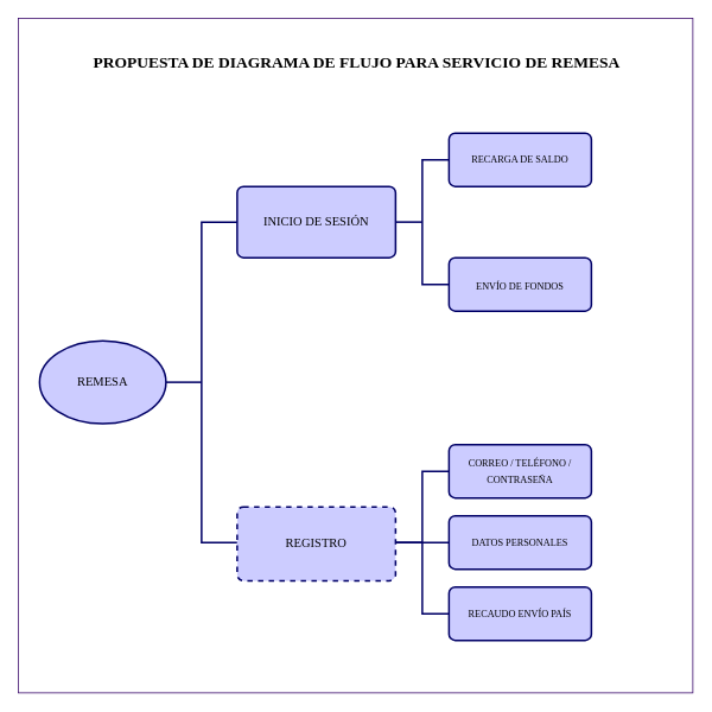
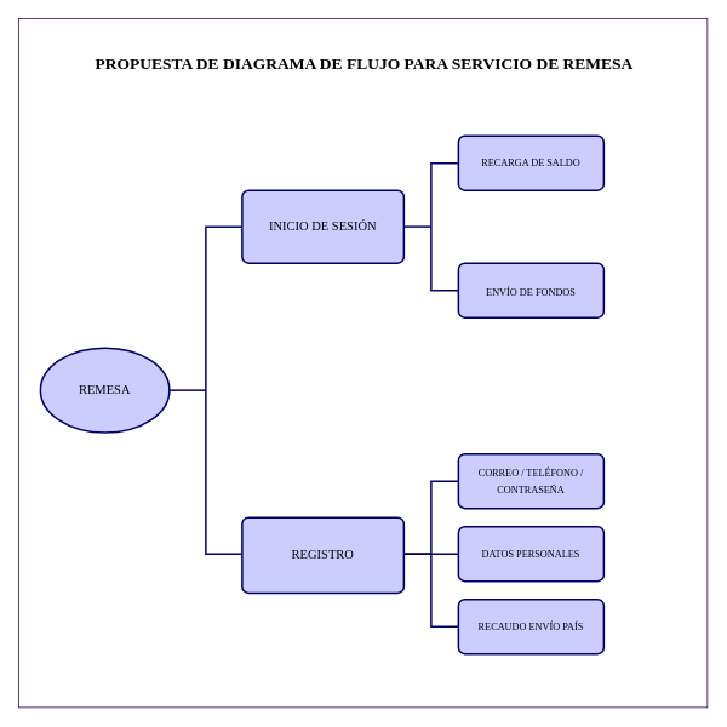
  <mxCell id="0" />
  <mxCell id="1" parent="0" />
  <mxCell id="2" value="" style="whiteSpace=wrap;html=1;aspect=fixed;strokeColor=#330066;" vertex="1" parent="1"><mxGeometry x="20" y="20" width="758" height="758" as="geometry" /></mxCell>
  <mxCell id="3" value="" style="strokeWidth=2;html=1;shape=mxgraph.flowchart.annotation_2;align=left;labelPosition=right;pointerEvents=1;fillColor=#000066;strokeColor=#000066;" vertex="1" parent="1"><mxGeometry x="186" y="249" width="80" height="360" as="geometry" /></mxCell>
  <mxCell id="4" value="&lt;div align=&quot;center&quot;&gt;&lt;h1&gt;&lt;b&gt;&lt;font style=&quot;font-size: 18px;&quot; face=&quot;Comic Sans MS&quot;&gt;PROPUESTA DE DIAGRAMA DE FLUJO PARA SERVICIO DE REMESA&lt;/font&gt;&lt;/b&gt;&lt;/h1&gt;&lt;/div&gt;" style="text;html=1;align=center;verticalAlign=middle;resizable=0;points=[];autosize=1;strokeColor=none;fillColor=none;" vertex="1" parent="1"><mxGeometry x="45" y="33" width="710" height="70" as="geometry" /></mxCell>
  <mxCell id="5" value="&lt;font face=&quot;Comic Sans MS&quot; style=&quot;font-size: 14px;&quot;&gt;REMESA&lt;/font&gt;" style="strokeWidth=2;html=1;shape=mxgraph.flowchart.start_1;whiteSpace=wrap;strokeColor=#000066;fillColor=#CCCCFF;" vertex="1" parent="1"><mxGeometry x="44" y="382.5" width="142" height="93" as="geometry" /></mxCell>
  <mxCell id="6" value="&lt;font face=&quot;Comic Sans MS&quot; style=&quot;font-size: 14px;&quot;&gt;INICIO DE SESIÓN&lt;/font&gt;" style="rounded=1;whiteSpace=wrap;html=1;absoluteArcSize=1;arcSize=14;strokeWidth=2;strokeColor=#000066;fillColor=#CCCCFF;" vertex="1" parent="1"><mxGeometry x="266" y="209" width="178" height="80" as="geometry" /></mxCell>
- <mxCell id="7" value="&lt;font style=&quot;font-size: 14px;&quot; face=&quot;Comic Sans MS&quot;&gt;REGISTRO&lt;/font&gt;" style="rounded=1;whiteSpace=wrap;html=1;absoluteArcSize=1;arcSize=14;strokeWidth=2;fillColor=#CCCCFF;strokeColor=#000066;dashed=1;" vertex="1" parent="1"><mxGeometry x="266" y="569" width="178" height="83" as="geometry" /></mxCell>
+ <mxCell id="7" value="&lt;font style=&quot;font-size: 14px;&quot; face=&quot;Comic Sans MS&quot;&gt;REGISTRO&lt;/font&gt;" style="rounded=1;whiteSpace=wrap;html=1;absoluteArcSize=1;arcSize=14;strokeWidth=2;fillColor=#CCCCFF;strokeColor=#000066;" vertex="1" parent="1"><mxGeometry x="266" y="569" width="178" height="83" as="geometry" /></mxCell>
  <mxCell id="8" value="&lt;font style=&quot;font-size: 11px;&quot; face=&quot;Comic Sans MS&quot;&gt;RECARGA DE SALDO&lt;br&gt;&lt;/font&gt;" style="rounded=1;whiteSpace=wrap;html=1;absoluteArcSize=1;arcSize=14;strokeWidth=2;strokeColor=#000066;fillColor=#CCCCFF;" vertex="1" parent="1"><mxGeometry x="504" y="149" width="160" height="60" as="geometry" /></mxCell>
  <mxCell id="9" value="&lt;font style=&quot;font-size: 11px;&quot; face=&quot;Comic Sans MS&quot;&gt;ENVÍO DE FONDOS&lt;/font&gt;&lt;font size=&quot;3&quot; face=&quot;Comic Sans MS&quot;&gt;&lt;br&gt;&lt;/font&gt;" style="rounded=1;whiteSpace=wrap;html=1;absoluteArcSize=1;arcSize=14;strokeWidth=2;strokeColor=#000066;fillColor=#CCCCFF;" vertex="1" parent="1"><mxGeometry x="504" y="289" width="160" height="60" as="geometry" /></mxCell>
  <mxCell id="10" value="" style="strokeWidth=2;html=1;shape=mxgraph.flowchart.annotation_2;align=left;labelPosition=right;pointerEvents=1;strokeColor=#000066;" vertex="1" parent="1"><mxGeometry x="444" y="179" width="60" height="140" as="geometry" /></mxCell>
  <mxCell id="11" value="&lt;font style=&quot;font-size: 11px;&quot; face=&quot;Comic Sans MS&quot;&gt;DATOS PERSONALES&lt;br&gt;&lt;/font&gt;" style="rounded=1;whiteSpace=wrap;html=1;absoluteArcSize=1;arcSize=14;strokeWidth=2;strokeColor=#000066;fillColor=#CCCCFF;" vertex="1" parent="1"><mxGeometry x="504" y="579" width="160" height="60" as="geometry" /></mxCell>
  <mxCell id="12" value="&lt;font style=&quot;font-size: 11px;&quot; face=&quot;Comic Sans MS&quot;&gt;CORREO / TELÉFONO / CONTRASEÑA&lt;/font&gt;&lt;font size=&quot;3&quot; face=&quot;Comic Sans MS&quot;&gt;&lt;br&gt;&lt;/font&gt;" style="rounded=1;whiteSpace=wrap;html=1;absoluteArcSize=1;arcSize=14;strokeWidth=2;strokeColor=#000066;fillColor=#CCCCFF;" vertex="1" parent="1"><mxGeometry x="504" y="499" width="160" height="60" as="geometry" /></mxCell>
  <mxCell id="13" value="&lt;font style=&quot;font-size: 11px;&quot; face=&quot;Comic Sans MS&quot;&gt;RECAUDO ENVÍO PAÍS&lt;br&gt;&lt;/font&gt;" style="rounded=1;whiteSpace=wrap;html=1;absoluteArcSize=1;arcSize=14;strokeWidth=2;strokeColor=#000066;fillColor=#CCCCFF;" vertex="1" parent="1"><mxGeometry x="504" y="659" width="160" height="60" as="geometry" /></mxCell>
  <mxCell id="14" value="" style="strokeWidth=2;html=1;shape=mxgraph.flowchart.annotation_2;align=left;labelPosition=right;pointerEvents=1;strokeColor=#000066;" vertex="1" parent="1"><mxGeometry x="444" y="529" width="60" height="160" as="geometry" /></mxCell>
  <mxCell id="15" value="" style="line;strokeWidth=2;html=1;strokeColor=#000066;" vertex="1" parent="1"><mxGeometry x="444" y="604" width="60" height="10" as="geometry" /></mxCell>
